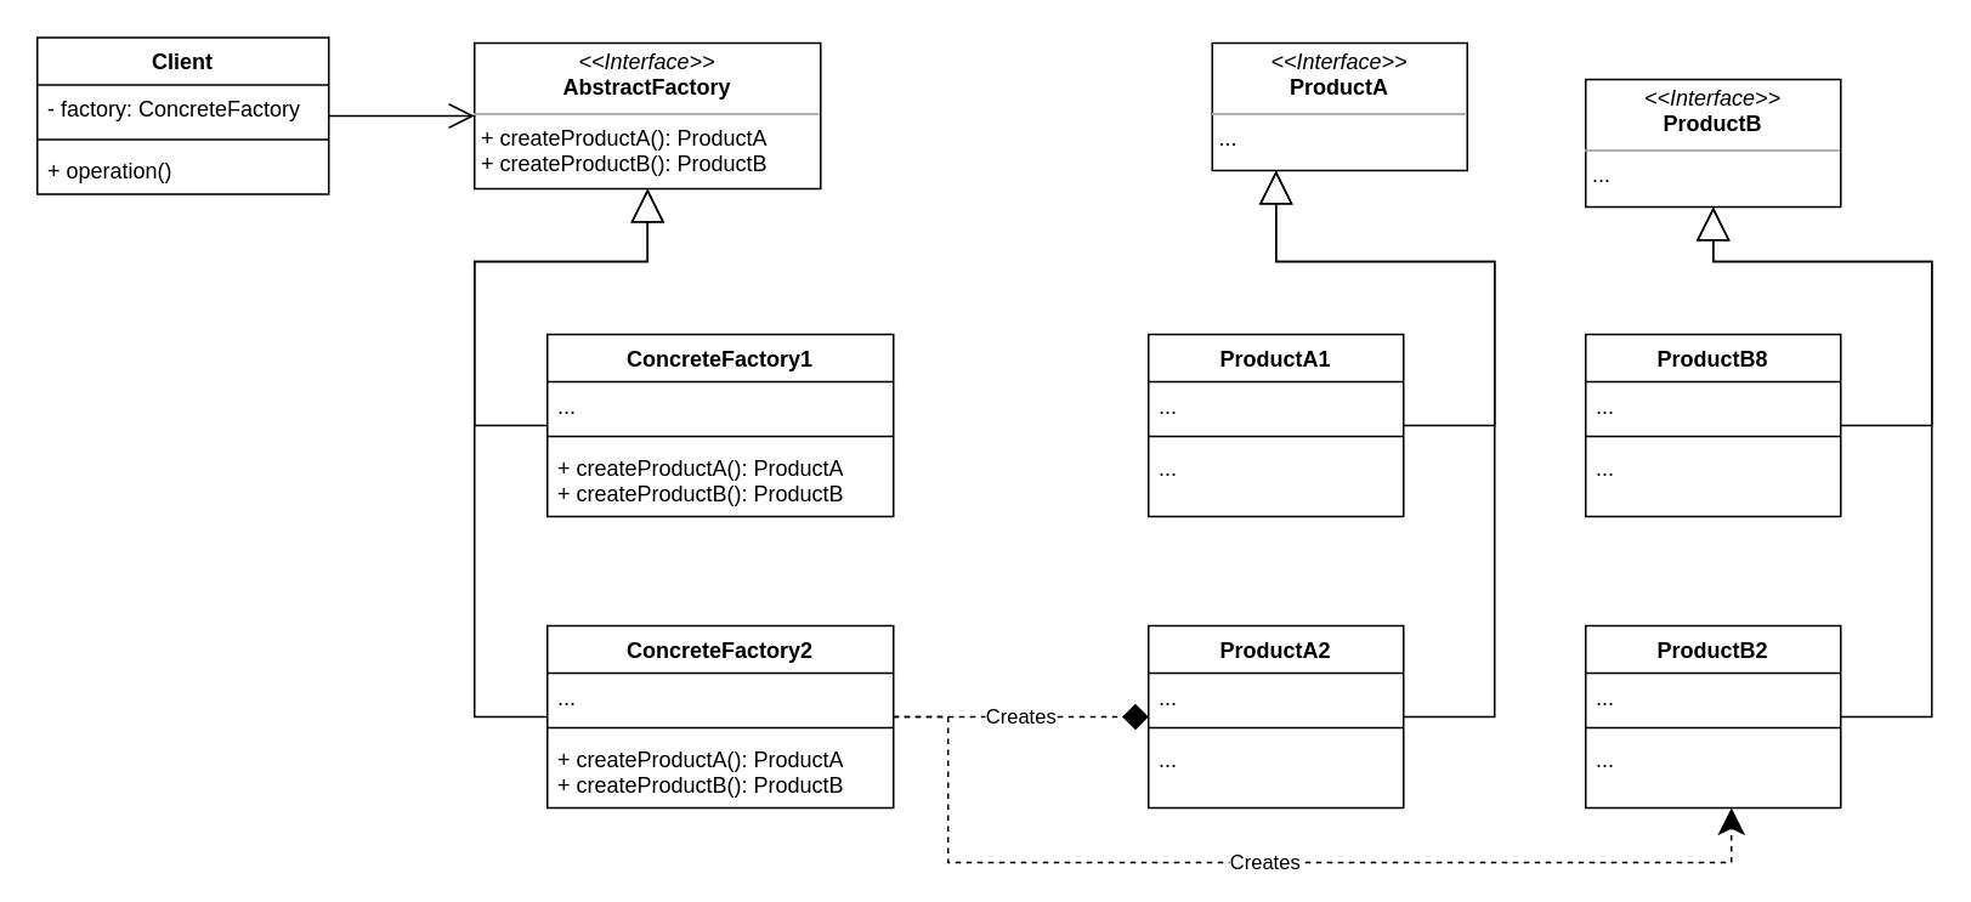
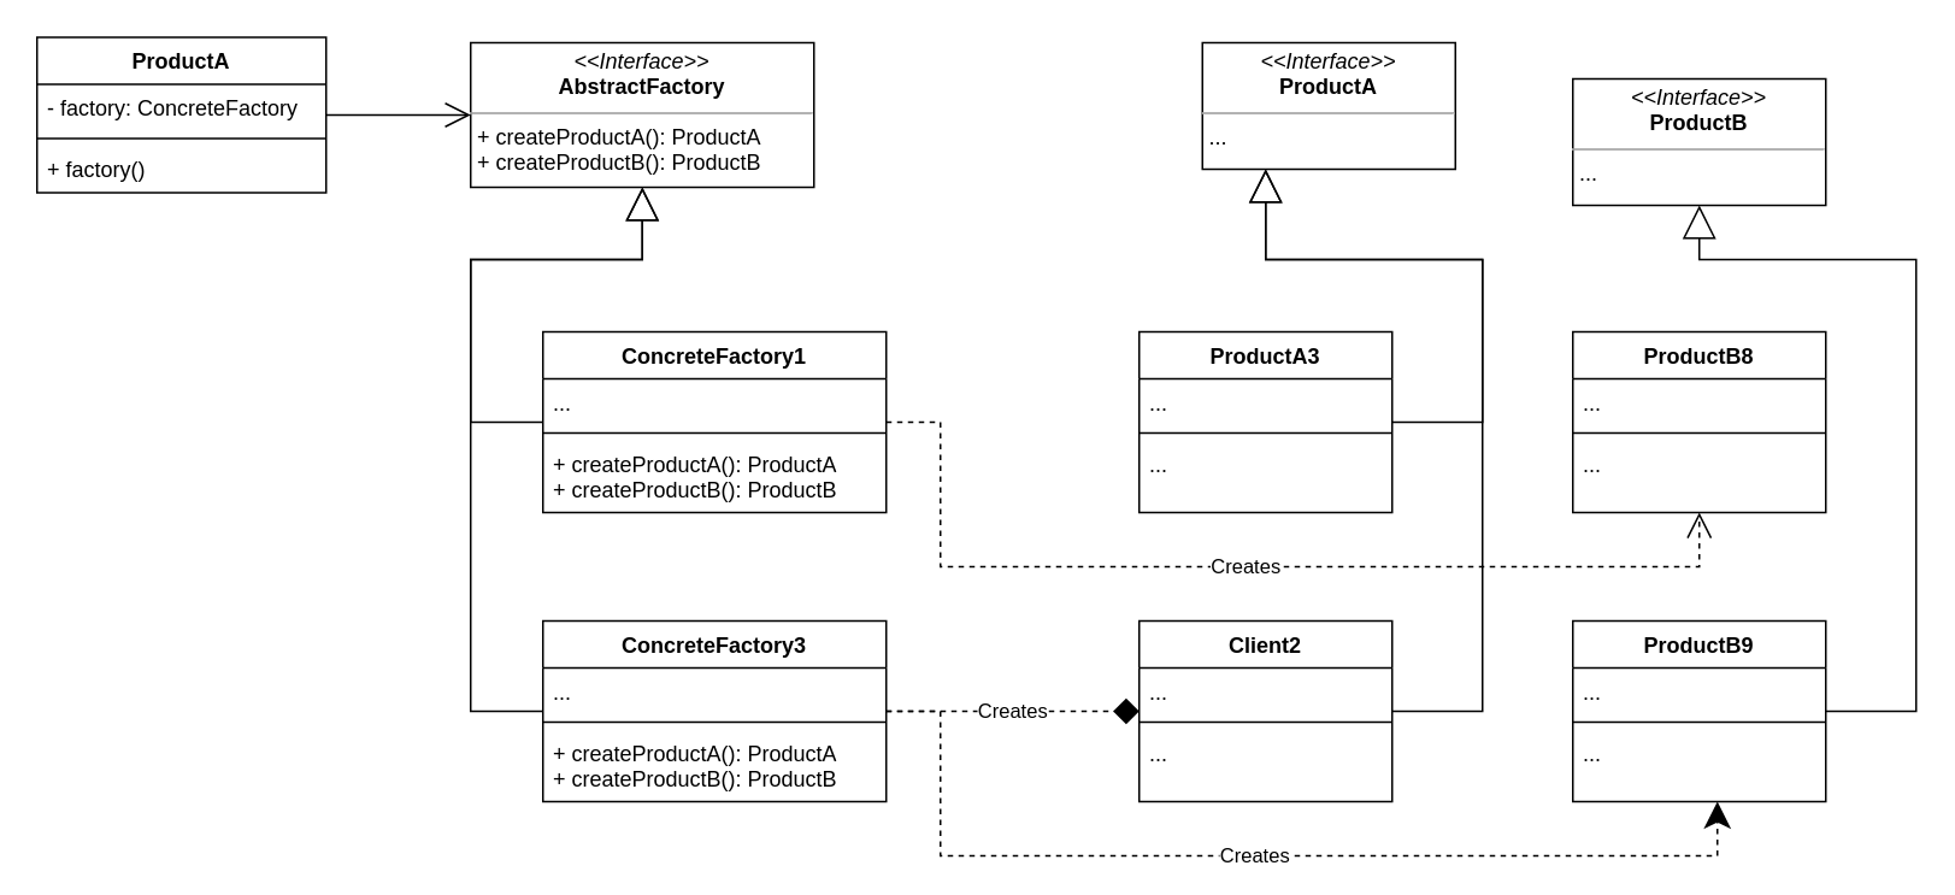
  <mxCell id="0" />
  <mxCell id="1" parent="0" />
- <mxCell id="2" value="Client" style="swimlane;fontStyle=1;align=center;verticalAlign=top;childLayout=stackLayout;horizontal=1;startSize=26;horizontalStack=0;resizeParent=1;resizeParentMax=0;resizeLast=0;collapsible=1;marginBottom=0;whiteSpace=wrap;html=1;" vertex="1" parent="1"><mxGeometry x="20" y="20" width="160" height="86" as="geometry" /></mxCell>
+ <mxCell id="2" value="ProductA" style="swimlane;fontStyle=1;align=center;verticalAlign=top;childLayout=stackLayout;horizontal=1;startSize=26;horizontalStack=0;resizeParent=1;resizeParentMax=0;resizeLast=0;collapsible=1;marginBottom=0;whiteSpace=wrap;html=1;" vertex="1" parent="1"><mxGeometry x="20" y="20" width="160" height="86" as="geometry" /></mxCell>
  <mxCell id="3" value="- factory:&amp;nbsp;ConcreteFactory" style="text;strokeColor=none;fillColor=none;align=left;verticalAlign=top;spacingLeft=4;spacingRight=4;overflow=hidden;rotatable=0;points=[[0,0.5],[1,0.5]];portConstraint=eastwest;whiteSpace=wrap;html=1;" vertex="1" parent="2"><mxGeometry y="26" width="160" height="26" as="geometry" /></mxCell>
  <mxCell id="4" value="" style="line;strokeWidth=1;fillColor=none;align=left;verticalAlign=middle;spacingTop=-1;spacingLeft=3;spacingRight=3;rotatable=0;labelPosition=right;points=[];portConstraint=eastwest;strokeColor=inherit;" vertex="1" parent="2"><mxGeometry y="52" width="160" height="8" as="geometry" /></mxCell>
- <mxCell id="5" value="+ operation()" style="text;strokeColor=none;fillColor=none;align=left;verticalAlign=top;spacingLeft=4;spacingRight=4;overflow=hidden;rotatable=0;points=[[0,0.5],[1,0.5]];portConstraint=eastwest;whiteSpace=wrap;html=1;" vertex="1" parent="2"><mxGeometry y="60" width="160" height="26" as="geometry" /></mxCell>
+ <mxCell id="5" value="+ factory()" style="text;strokeColor=none;fillColor=none;align=left;verticalAlign=top;spacingLeft=4;spacingRight=4;overflow=hidden;rotatable=0;points=[[0,0.5],[1,0.5]];portConstraint=eastwest;whiteSpace=wrap;html=1;" vertex="1" parent="2"><mxGeometry y="60" width="160" height="26" as="geometry" /></mxCell>
  <mxCell id="6" value="ConcreteFactory1" style="swimlane;fontStyle=1;align=center;verticalAlign=top;childLayout=stackLayout;horizontal=1;startSize=26;horizontalStack=0;resizeParent=1;resizeParentMax=0;resizeLast=0;collapsible=1;marginBottom=0;whiteSpace=wrap;html=1;" vertex="1" parent="1"><mxGeometry x="300" y="183" width="190" height="100" as="geometry" /></mxCell>
  <mxCell id="7" value="..." style="text;strokeColor=none;fillColor=none;align=left;verticalAlign=top;spacingLeft=4;spacingRight=4;overflow=hidden;rotatable=0;points=[[0,0.5],[1,0.5]];portConstraint=eastwest;whiteSpace=wrap;html=1;" vertex="1" parent="6"><mxGeometry y="26" width="190" height="26" as="geometry" /></mxCell>
  <mxCell id="8" value="" style="line;strokeWidth=1;fillColor=none;align=left;verticalAlign=middle;spacingTop=-1;spacingLeft=3;spacingRight=3;rotatable=0;labelPosition=right;points=[];portConstraint=eastwest;strokeColor=inherit;" vertex="1" parent="6"><mxGeometry y="52" width="190" height="8" as="geometry" /></mxCell>
  <mxCell id="9" value="+ createProductA(): ProductA&lt;br&gt;+ createProductB(): ProductB" style="text;strokeColor=none;fillColor=none;align=left;verticalAlign=top;spacingLeft=4;spacingRight=4;overflow=hidden;rotatable=0;points=[[0,0.5],[1,0.5]];portConstraint=eastwest;whiteSpace=wrap;html=1;" vertex="1" parent="6"><mxGeometry y="60" width="190" height="40" as="geometry" /></mxCell>
  <mxCell id="10" value="&lt;p style=&quot;margin:0px;margin-top:4px;text-align:center;&quot;&gt;&lt;i&gt;&amp;lt;&amp;lt;Interface&amp;gt;&amp;gt;&lt;/i&gt;&lt;br&gt;&lt;b&gt;AbstractFactory&lt;/b&gt;&lt;br&gt;&lt;/p&gt;&lt;hr size=&quot;1&quot;&gt;&lt;p style=&quot;margin:0px;margin-left:4px;&quot;&gt;&lt;/p&gt;&lt;p style=&quot;margin:0px;margin-left:4px;&quot;&gt;+ createProductA(): ProductA&lt;br style=&quot;border-color: var(--border-color);&quot;&gt;+ createProductB(): ProductB&lt;br&gt;&lt;/p&gt;" style="verticalAlign=top;align=left;overflow=fill;fontSize=12;fontFamily=Helvetica;html=1;whiteSpace=wrap;" vertex="1" parent="1"><mxGeometry x="260" y="23" width="190" height="80" as="geometry" /></mxCell>
  <mxCell id="11" value="&lt;p style=&quot;margin:0px;margin-top:4px;text-align:center;&quot;&gt;&lt;i&gt;&amp;lt;&amp;lt;Interface&amp;gt;&amp;gt;&lt;/i&gt;&lt;br&gt;&lt;b&gt;ProductA&lt;/b&gt;&lt;br&gt;&lt;/p&gt;&lt;hr size=&quot;1&quot;&gt;&lt;p style=&quot;margin:0px;margin-left:4px;&quot;&gt;&lt;/p&gt;&lt;p style=&quot;margin:0px;margin-left:4px;&quot;&gt;...&lt;br&gt;&lt;br&gt;&lt;/p&gt;" style="verticalAlign=top;align=left;overflow=fill;fontSize=12;fontFamily=Helvetica;html=1;whiteSpace=wrap;" vertex="1" parent="1"><mxGeometry x="665" y="23" width="140" height="70" as="geometry" /></mxCell>
- <mxCell id="12" value="ConcreteFactory2" style="swimlane;fontStyle=1;align=center;verticalAlign=top;childLayout=stackLayout;horizontal=1;startSize=26;horizontalStack=0;resizeParent=1;resizeParentMax=0;resizeLast=0;collapsible=1;marginBottom=0;whiteSpace=wrap;html=1;" vertex="1" parent="1"><mxGeometry x="300" y="343" width="190" height="100" as="geometry" /></mxCell>
+ <mxCell id="12" value="ConcreteFactory3" style="swimlane;fontStyle=1;align=center;verticalAlign=top;childLayout=stackLayout;horizontal=1;startSize=26;horizontalStack=0;resizeParent=1;resizeParentMax=0;resizeLast=0;collapsible=1;marginBottom=0;whiteSpace=wrap;html=1;" vertex="1" parent="1"><mxGeometry x="300" y="343" width="190" height="100" as="geometry" /></mxCell>
  <mxCell id="13" value="..." style="text;strokeColor=none;fillColor=none;align=left;verticalAlign=top;spacingLeft=4;spacingRight=4;overflow=hidden;rotatable=0;points=[[0,0.5],[1,0.5]];portConstraint=eastwest;whiteSpace=wrap;html=1;" vertex="1" parent="12"><mxGeometry y="26" width="190" height="26" as="geometry" /></mxCell>
  <mxCell id="14" value="" style="line;strokeWidth=1;fillColor=none;align=left;verticalAlign=middle;spacingTop=-1;spacingLeft=3;spacingRight=3;rotatable=0;labelPosition=right;points=[];portConstraint=eastwest;strokeColor=inherit;" vertex="1" parent="12"><mxGeometry y="52" width="190" height="8" as="geometry" /></mxCell>
  <mxCell id="15" value="+ createProductA(): ProductA&lt;br&gt;+ createProductB(): ProductB" style="text;strokeColor=none;fillColor=none;align=left;verticalAlign=top;spacingLeft=4;spacingRight=4;overflow=hidden;rotatable=0;points=[[0,0.5],[1,0.5]];portConstraint=eastwest;whiteSpace=wrap;html=1;" vertex="1" parent="12"><mxGeometry y="60" width="190" height="40" as="geometry" /></mxCell>
  <mxCell id="16" value="" style="endArrow=block;endSize=16;endFill=0;html=1;rounded=0;edgeStyle=orthogonalEdgeStyle;" edge="1" parent="1" source="6" target="10"><mxGeometry width="160" relative="1" as="geometry"><mxPoint x="70" y="213" as="sourcePoint" /><mxPoint x="230" y="213" as="targetPoint" /><Array as="points"><mxPoint x="260" y="233" /><mxPoint x="260" y="143" /><mxPoint x="355" y="143" /></Array></mxGeometry></mxCell>
  <mxCell id="17" value="" style="endArrow=block;endSize=16;endFill=0;html=1;rounded=0;edgeStyle=orthogonalEdgeStyle;" edge="1" parent="1" source="12" target="10"><mxGeometry width="160" relative="1" as="geometry"><mxPoint x="125" y="403" as="sourcePoint" /><mxPoint x="180" y="273" as="targetPoint" /><Array as="points"><mxPoint x="260" y="393" /><mxPoint x="260" y="143" /><mxPoint x="355" y="143" /></Array></mxGeometry></mxCell>
  <mxCell id="18" value="&lt;p style=&quot;margin:0px;margin-top:4px;text-align:center;&quot;&gt;&lt;i&gt;&amp;lt;&amp;lt;Interface&amp;gt;&amp;gt;&lt;/i&gt;&lt;br&gt;&lt;b&gt;ProductB&lt;/b&gt;&lt;br&gt;&lt;/p&gt;&lt;hr size=&quot;1&quot;&gt;&lt;p style=&quot;margin:0px;margin-left:4px;&quot;&gt;&lt;/p&gt;&lt;p style=&quot;margin:0px;margin-left:4px;&quot;&gt;...&lt;br&gt;&lt;br&gt;&lt;/p&gt;" style="verticalAlign=top;align=left;overflow=fill;fontSize=12;fontFamily=Helvetica;html=1;whiteSpace=wrap;" vertex="1" parent="1"><mxGeometry x="870" y="43" width="140" height="70" as="geometry" /></mxCell>
- <mxCell id="19" value="ProductA1" style="swimlane;fontStyle=1;align=center;verticalAlign=top;childLayout=stackLayout;horizontal=1;startSize=26;horizontalStack=0;resizeParent=1;resizeParentMax=0;resizeLast=0;collapsible=1;marginBottom=0;whiteSpace=wrap;html=1;" vertex="1" parent="1"><mxGeometry x="630" y="183" width="140" height="100" as="geometry" /></mxCell>
+ <mxCell id="19" value="ProductA3" style="swimlane;fontStyle=1;align=center;verticalAlign=top;childLayout=stackLayout;horizontal=1;startSize=26;horizontalStack=0;resizeParent=1;resizeParentMax=0;resizeLast=0;collapsible=1;marginBottom=0;whiteSpace=wrap;html=1;" vertex="1" parent="1"><mxGeometry x="630" y="183" width="140" height="100" as="geometry" /></mxCell>
  <mxCell id="20" value="..." style="text;strokeColor=none;fillColor=none;align=left;verticalAlign=top;spacingLeft=4;spacingRight=4;overflow=hidden;rotatable=0;points=[[0,0.5],[1,0.5]];portConstraint=eastwest;whiteSpace=wrap;html=1;" vertex="1" parent="19"><mxGeometry y="26" width="140" height="26" as="geometry" /></mxCell>
  <mxCell id="21" value="" style="line;strokeWidth=1;fillColor=none;align=left;verticalAlign=middle;spacingTop=-1;spacingLeft=3;spacingRight=3;rotatable=0;labelPosition=right;points=[];portConstraint=eastwest;strokeColor=inherit;" vertex="1" parent="19"><mxGeometry y="52" width="140" height="8" as="geometry" /></mxCell>
  <mxCell id="22" value="..." style="text;strokeColor=none;fillColor=none;align=left;verticalAlign=top;spacingLeft=4;spacingRight=4;overflow=hidden;rotatable=0;points=[[0,0.5],[1,0.5]];portConstraint=eastwest;whiteSpace=wrap;html=1;" vertex="1" parent="19"><mxGeometry y="60" width="140" height="40" as="geometry" /></mxCell>
  <mxCell id="23" value="ProductB8" style="swimlane;fontStyle=1;align=center;verticalAlign=top;childLayout=stackLayout;horizontal=1;startSize=26;horizontalStack=0;resizeParent=1;resizeParentMax=0;resizeLast=0;collapsible=1;marginBottom=0;whiteSpace=wrap;html=1;" vertex="1" parent="1"><mxGeometry x="870" y="183" width="140" height="100" as="geometry" /></mxCell>
  <mxCell id="24" value="..." style="text;strokeColor=none;fillColor=none;align=left;verticalAlign=top;spacingLeft=4;spacingRight=4;overflow=hidden;rotatable=0;points=[[0,0.5],[1,0.5]];portConstraint=eastwest;whiteSpace=wrap;html=1;" vertex="1" parent="23"><mxGeometry y="26" width="140" height="26" as="geometry" /></mxCell>
  <mxCell id="25" value="" style="line;strokeWidth=1;fillColor=none;align=left;verticalAlign=middle;spacingTop=-1;spacingLeft=3;spacingRight=3;rotatable=0;labelPosition=right;points=[];portConstraint=eastwest;strokeColor=inherit;" vertex="1" parent="23"><mxGeometry y="52" width="140" height="8" as="geometry" /></mxCell>
  <mxCell id="26" value="..." style="text;strokeColor=none;fillColor=none;align=left;verticalAlign=top;spacingLeft=4;spacingRight=4;overflow=hidden;rotatable=0;points=[[0,0.5],[1,0.5]];portConstraint=eastwest;whiteSpace=wrap;html=1;" vertex="1" parent="23"><mxGeometry y="60" width="140" height="40" as="geometry" /></mxCell>
- <mxCell id="27" value="ProductA2" style="swimlane;fontStyle=1;align=center;verticalAlign=top;childLayout=stackLayout;horizontal=1;startSize=26;horizontalStack=0;resizeParent=1;resizeParentMax=0;resizeLast=0;collapsible=1;marginBottom=0;whiteSpace=wrap;html=1;" vertex="1" parent="1"><mxGeometry x="630" y="343" width="140" height="100" as="geometry" /></mxCell>
+ <mxCell id="27" value="Client2" style="swimlane;fontStyle=1;align=center;verticalAlign=top;childLayout=stackLayout;horizontal=1;startSize=26;horizontalStack=0;resizeParent=1;resizeParentMax=0;resizeLast=0;collapsible=1;marginBottom=0;whiteSpace=wrap;html=1;" vertex="1" parent="1"><mxGeometry x="630" y="343" width="140" height="100" as="geometry" /></mxCell>
  <mxCell id="28" value="..." style="text;strokeColor=none;fillColor=none;align=left;verticalAlign=top;spacingLeft=4;spacingRight=4;overflow=hidden;rotatable=0;points=[[0,0.5],[1,0.5]];portConstraint=eastwest;whiteSpace=wrap;html=1;" vertex="1" parent="27"><mxGeometry y="26" width="140" height="26" as="geometry" /></mxCell>
  <mxCell id="29" value="" style="line;strokeWidth=1;fillColor=none;align=left;verticalAlign=middle;spacingTop=-1;spacingLeft=3;spacingRight=3;rotatable=0;labelPosition=right;points=[];portConstraint=eastwest;strokeColor=inherit;" vertex="1" parent="27"><mxGeometry y="52" width="140" height="8" as="geometry" /></mxCell>
  <mxCell id="30" value="..." style="text;strokeColor=none;fillColor=none;align=left;verticalAlign=top;spacingLeft=4;spacingRight=4;overflow=hidden;rotatable=0;points=[[0,0.5],[1,0.5]];portConstraint=eastwest;whiteSpace=wrap;html=1;" vertex="1" parent="27"><mxGeometry y="60" width="140" height="40" as="geometry" /></mxCell>
- <mxCell id="31" value="ProductB2" style="swimlane;fontStyle=1;align=center;verticalAlign=top;childLayout=stackLayout;horizontal=1;startSize=26;horizontalStack=0;resizeParent=1;resizeParentMax=0;resizeLast=0;collapsible=1;marginBottom=0;whiteSpace=wrap;html=1;" vertex="1" parent="1"><mxGeometry x="870" y="343" width="140" height="100" as="geometry" /></mxCell>
+ <mxCell id="31" value="ProductB9" style="swimlane;fontStyle=1;align=center;verticalAlign=top;childLayout=stackLayout;horizontal=1;startSize=26;horizontalStack=0;resizeParent=1;resizeParentMax=0;resizeLast=0;collapsible=1;marginBottom=0;whiteSpace=wrap;html=1;" vertex="1" parent="1"><mxGeometry x="870" y="343" width="140" height="100" as="geometry" /></mxCell>
  <mxCell id="32" value="..." style="text;strokeColor=none;fillColor=none;align=left;verticalAlign=top;spacingLeft=4;spacingRight=4;overflow=hidden;rotatable=0;points=[[0,0.5],[1,0.5]];portConstraint=eastwest;whiteSpace=wrap;html=1;" vertex="1" parent="31"><mxGeometry y="26" width="140" height="26" as="geometry" /></mxCell>
  <mxCell id="33" value="" style="line;strokeWidth=1;fillColor=none;align=left;verticalAlign=middle;spacingTop=-1;spacingLeft=3;spacingRight=3;rotatable=0;labelPosition=right;points=[];portConstraint=eastwest;strokeColor=inherit;" vertex="1" parent="31"><mxGeometry y="52" width="140" height="8" as="geometry" /></mxCell>
  <mxCell id="34" value="..." style="text;strokeColor=none;fillColor=none;align=left;verticalAlign=top;spacingLeft=4;spacingRight=4;overflow=hidden;rotatable=0;points=[[0,0.5],[1,0.5]];portConstraint=eastwest;whiteSpace=wrap;html=1;" vertex="1" parent="31"><mxGeometry y="60" width="140" height="40" as="geometry" /></mxCell>
  <mxCell id="35" value="" style="endArrow=block;endSize=16;endFill=0;html=1;rounded=0;edgeStyle=orthogonalEdgeStyle;" edge="1" parent="1" source="27" target="11"><mxGeometry width="160" relative="1" as="geometry"><mxPoint x="850" y="553" as="sourcePoint" /><mxPoint x="1010" y="553" as="targetPoint" /><Array as="points"><mxPoint x="820" y="393" /><mxPoint x="820" y="143" /><mxPoint x="700" y="143" /></Array></mxGeometry></mxCell>
  <mxCell id="36" value="" style="endArrow=block;endSize=16;endFill=0;html=1;rounded=0;edgeStyle=orthogonalEdgeStyle;" edge="1" parent="1" source="19" target="11"><mxGeometry width="160" relative="1" as="geometry"><mxPoint x="850" y="553" as="sourcePoint" /><mxPoint x="1010" y="553" as="targetPoint" /><Array as="points"><mxPoint x="820" y="233" /><mxPoint x="820" y="143" /><mxPoint x="700" y="143" /></Array></mxGeometry></mxCell>
- <mxCell id="37" value="" style="endArrow=block;endSize=16;endFill=0;html=1;rounded=0;edgeStyle=orthogonalEdgeStyle;" edge="1" parent="1" source="23" target="18"><mxGeometry width="160" relative="1" as="geometry"><mxPoint x="1130.03" y="303" as="sourcePoint" /><mxPoint x="1060.03" y="163" as="targetPoint" /><Array as="points"><mxPoint x="1060" y="233" /><mxPoint x="1060" y="143" /><mxPoint x="940" y="143" /></Array></mxGeometry></mxCell>
  <mxCell id="38" value="" style="endArrow=block;endSize=16;endFill=0;html=1;rounded=0;edgeStyle=orthogonalEdgeStyle;" edge="1" parent="1" source="31" target="18"><mxGeometry width="160" relative="1" as="geometry"><mxPoint x="1020" y="243" as="sourcePoint" /><mxPoint x="950" y="103" as="targetPoint" /><Array as="points"><mxPoint x="1060" y="393" /><mxPoint x="1060" y="143" /><mxPoint x="940" y="143" /></Array></mxGeometry></mxCell>
+ <mxCell id="39" value="Creates" style="endArrow=open;endSize=12;dashed=1;html=1;rounded=0;edgeStyle=orthogonalEdgeStyle;" edge="1" parent="1" source="6" target="23"><mxGeometry x="-0.005" width="160" relative="1" as="geometry"><mxPoint x="520" y="323" as="sourcePoint" /><mxPoint x="660" y="323" as="targetPoint" /><mxPoint as="offset" /><Array as="points"><mxPoint x="520" y="233" /><mxPoint x="520" y="313" /><mxPoint x="940" y="313" /></Array></mxGeometry></mxCell>
  <mxCell id="40" value="Creates" style="endArrow=diamond;endSize=12;dashed=1;html=1;rounded=0;" edge="1" parent="1" source="12" target="27"><mxGeometry x="-0.005" width="160" relative="1" as="geometry"><mxPoint x="500" y="243" as="sourcePoint" /><mxPoint x="640" y="243" as="targetPoint" /><mxPoint as="offset" /></mxGeometry></mxCell>
  <mxCell id="41" value="Creates" style="endArrow=classic;endSize=12;dashed=1;html=1;rounded=0;edgeStyle=orthogonalEdgeStyle;" edge="1" parent="1" source="12" target="31"><mxGeometry x="-0.005" width="160" relative="1" as="geometry"><mxPoint x="500" y="243" as="sourcePoint" /><mxPoint x="950" y="293" as="targetPoint" /><mxPoint as="offset" /><Array as="points"><mxPoint x="520" y="393" /><mxPoint x="520" y="473" /><mxPoint x="950" y="473" /></Array></mxGeometry></mxCell>
  <mxCell id="42" value="" style="endArrow=open;endFill=1;endSize=12;html=1;rounded=0;" edge="1" parent="1" source="2" target="10"><mxGeometry width="160" relative="1" as="geometry"><mxPoint x="460" y="233" as="sourcePoint" /><mxPoint x="620" y="233" as="targetPoint" /></mxGeometry></mxCell>
